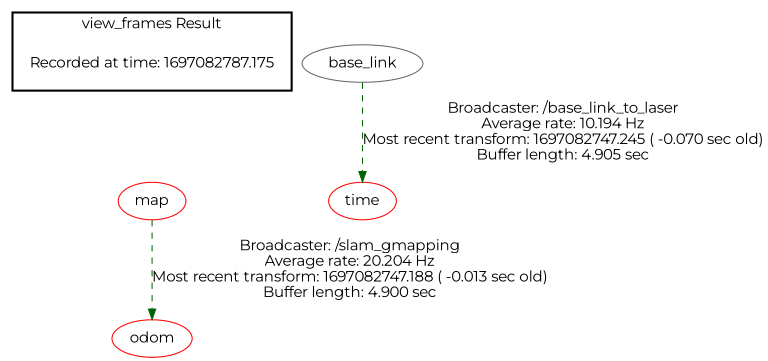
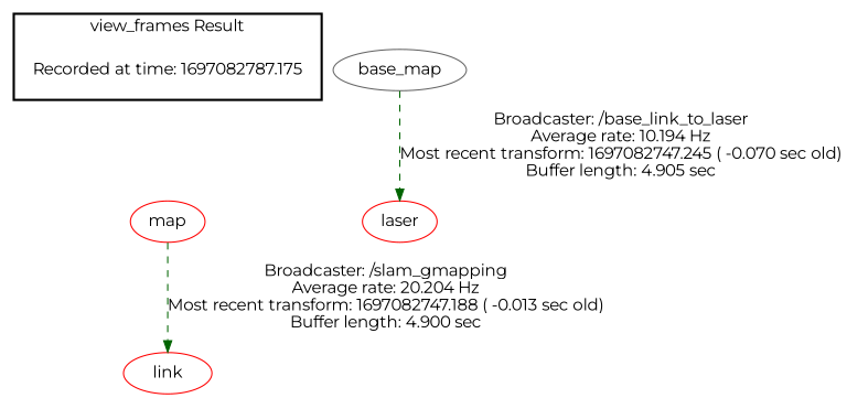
  digraph {
    fontname=Montserrat
    node [color=red fontname=Montserrat]
    edge [fontname=Montserrat style=dashed color=darkgreen]
    n1 [color=teal label="Recorded at time: 1697082787.175" shape=plaintext]
    map
-   base_link [color=gray40]
-   laser [label=time]
-   odom
+   base_link [color=gray40 label=base_map]
+   laser
+   odom [label=link]
    subgraph cluster_1 {
      color=black
      label="view_frames Result"
      style=bold
      n1
    }
    n1 -> map [style=invis color=""]
    map -> odom [label="Broadcaster: /slam_gmapping\nAverage rate: 20.204 Hz\nMost recent transform: 1697082747.188 ( -0.013 sec old)\nBuffer length: 4.900 sec\n"]
    base_link -> laser [label="Broadcaster: /base_link_to_laser\nAverage rate: 10.194 Hz\nMost recent transform: 1697082747.245 ( -0.070 sec old)\nBuffer length: 4.905 sec\n"]
  }
